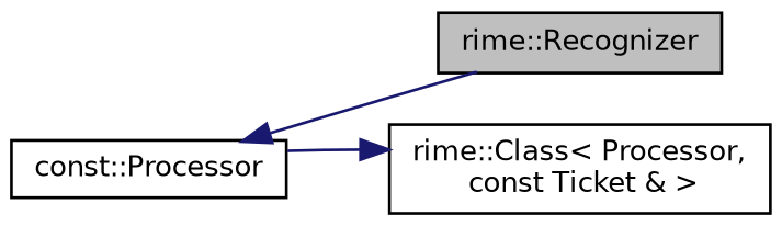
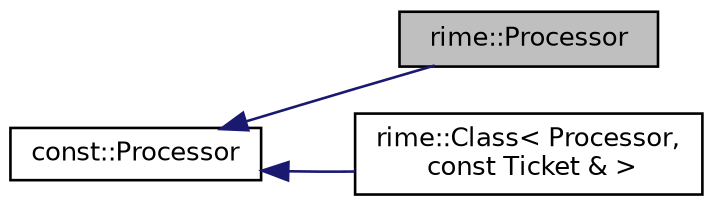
  digraph {
    rankdir=LR
    node [color=black fillcolor=white fontname=Helvetica fontsize=10 shape=record style=filled]
    edge [color=midnightblue dir=back fontname=Helvetica fontsize=10 labelfontname=Helvetica labelfontsize=10 style=solid]
-   n1 [fillcolor=grey75 fontcolor=black height=0.2 label="rime::Recognizer" width=0.4]
+   n1 [fillcolor=grey75 fontcolor=black height=0.2 label="rime::Processor" width=0.4]
    n2 [height=0.2 label="const::Processor" width=0.4]
    n3 [height=0.2 label="rime::Class\< Processor,\l const Ticket & \>" width=0.4]
    n2 -> n1
-   n3 -> n2
+   n2 -> n3
  }
